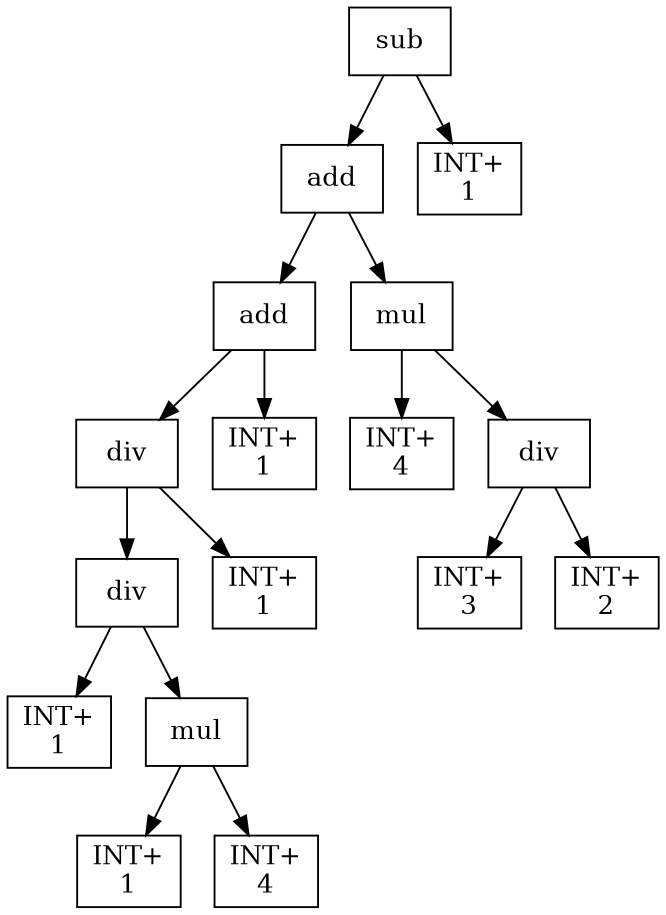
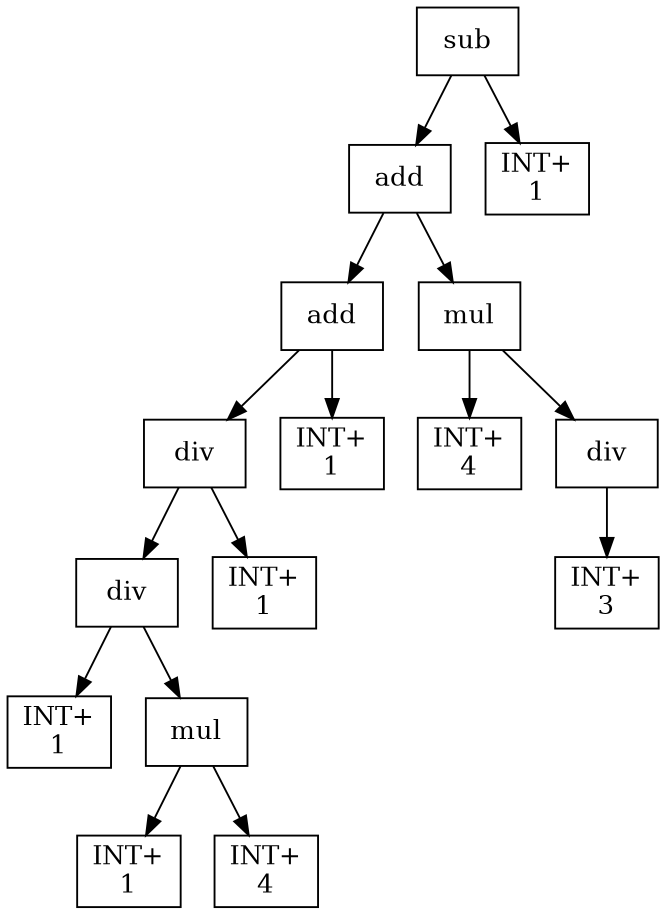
  digraph {
    node [shape=box]
    n1 [label=sub]
    n2 [label=add]
    n3 [label="INT+\n1"]
    n4 [label=add]
    n5 [label=mul]
    n6 [label=div]
    n7 [label="INT+\n1"]
    n8 [label=div]
    n9 [label="INT+\n1"]
    n10 [label="INT+\n1"]
    n11 [label=mul]
    n12 [label="INT+\n1"]
    n13 [label="INT+\n4"]
    n14 [label="INT+\n4"]
    n15 [label=div]
    n16 [label="INT+\n3"]
-   n17 [label="INT+\n2"]
    n1 -> n2
    n1 -> n3
    n2 -> n4
    n2 -> n5
    n4 -> n6
    n4 -> n7
    n5 -> n14
    n5 -> n15
    n6 -> n8
    n6 -> n9
    n8 -> n10
    n8 -> n11
    n11 -> n12
    n11 -> n13
    n15 -> n16
-   n15 -> n17
  }
